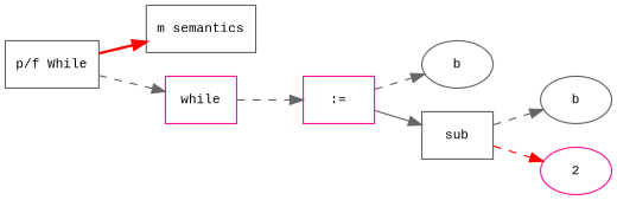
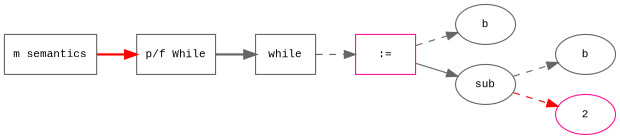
  digraph {
    fontname="Times New Roman"
    fontsize=10
    rankdir=LR
    node [color=gray40 fontname="Courier New" fontsize=10 shape=box]
    edge [color=gray40 fontname="Times New Roman" fontsize=10 style=dashed]
    n1 [label="m semantics"]
    n2 [label="p/f While"]
-   n3 [color=deeppink label=while]
+   n3 [label=while]
    n4 [color=deeppink label=":="]
    n5 [label=b shape=ellipse]
-   n6 [label=sub]
+   n6 [label=sub shape=ellipse]
    n7 [label=b shape=ellipse]
    n8 [color=deeppink label=2 shape=ellipse]
-   n2 -> n1 [color=red style=bold]
-   n2 -> n3
+   n1 -> n2 [color=red style=bold]
+   n2 -> n3 [style=bold]
    n3 -> n4
    n4 -> n5
    n4 -> n6 [style=solid]
    n6 -> n7
    n6 -> n8 [color=red]
  }
